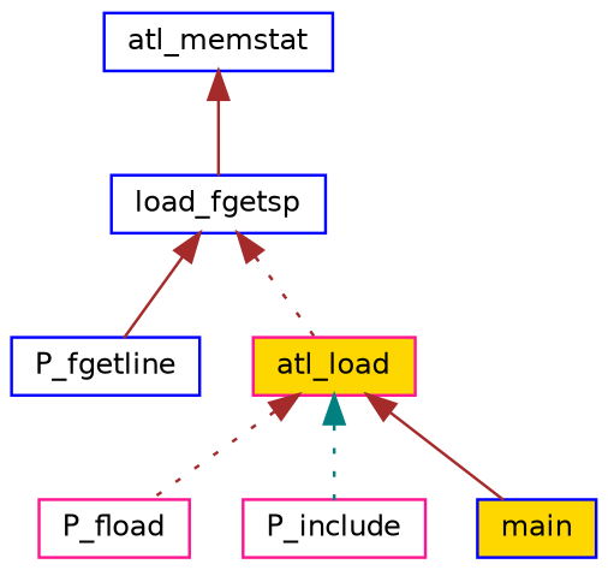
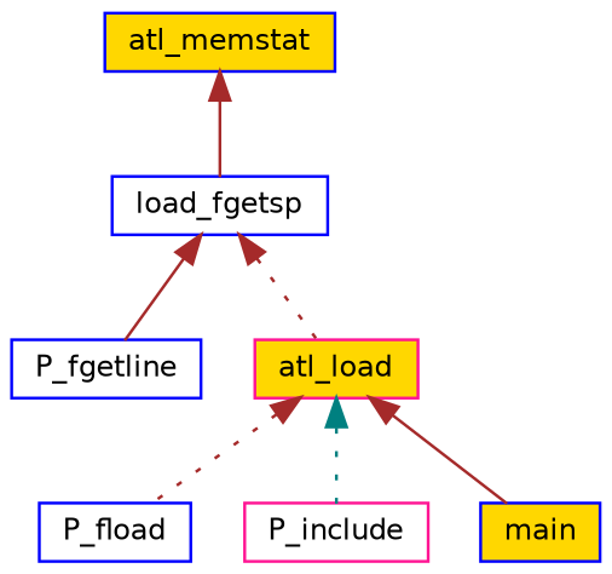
  digraph {
    rankdir=TB
    node [color=blue fillcolor=white fontname=Helvetica fontsize=10 shape=record style=filled]
    edge [color=brown dir=back fontname=Helvetica fontsize=10 labelfontname=Helvetica labelfontsize=10 style=solid]
-   n1 [fontcolor=black height=0.2 label=atl_memstat width=0.4]
+   n1 [fillcolor=gold fontcolor=black height=0.2 label=atl_memstat width=0.4]
    n2 [height=0.2 label=load_fgetsp width=0.4]
    n3 [height=0.2 label=P_fgetline width=0.4]
    n4 [color=deeppink fillcolor=gold height=0.2 label=atl_load width=0.4]
-   n5 [color=deeppink height=0.2 label=P_fload width=0.4]
+   n5 [height=0.2 label=P_fload width=0.4]
    n6 [color=deeppink height=0.2 label=P_include width=0.4]
    n7 [fillcolor=gold height=0.2 label=main width=0.4]
    n1 -> n2
    n2 -> n3
    n2 -> n4 [style=dotted]
    n4 -> n5 [style=dotted]
    n4 -> n6 [color=teal style=dotted]
    n4 -> n7
  }
